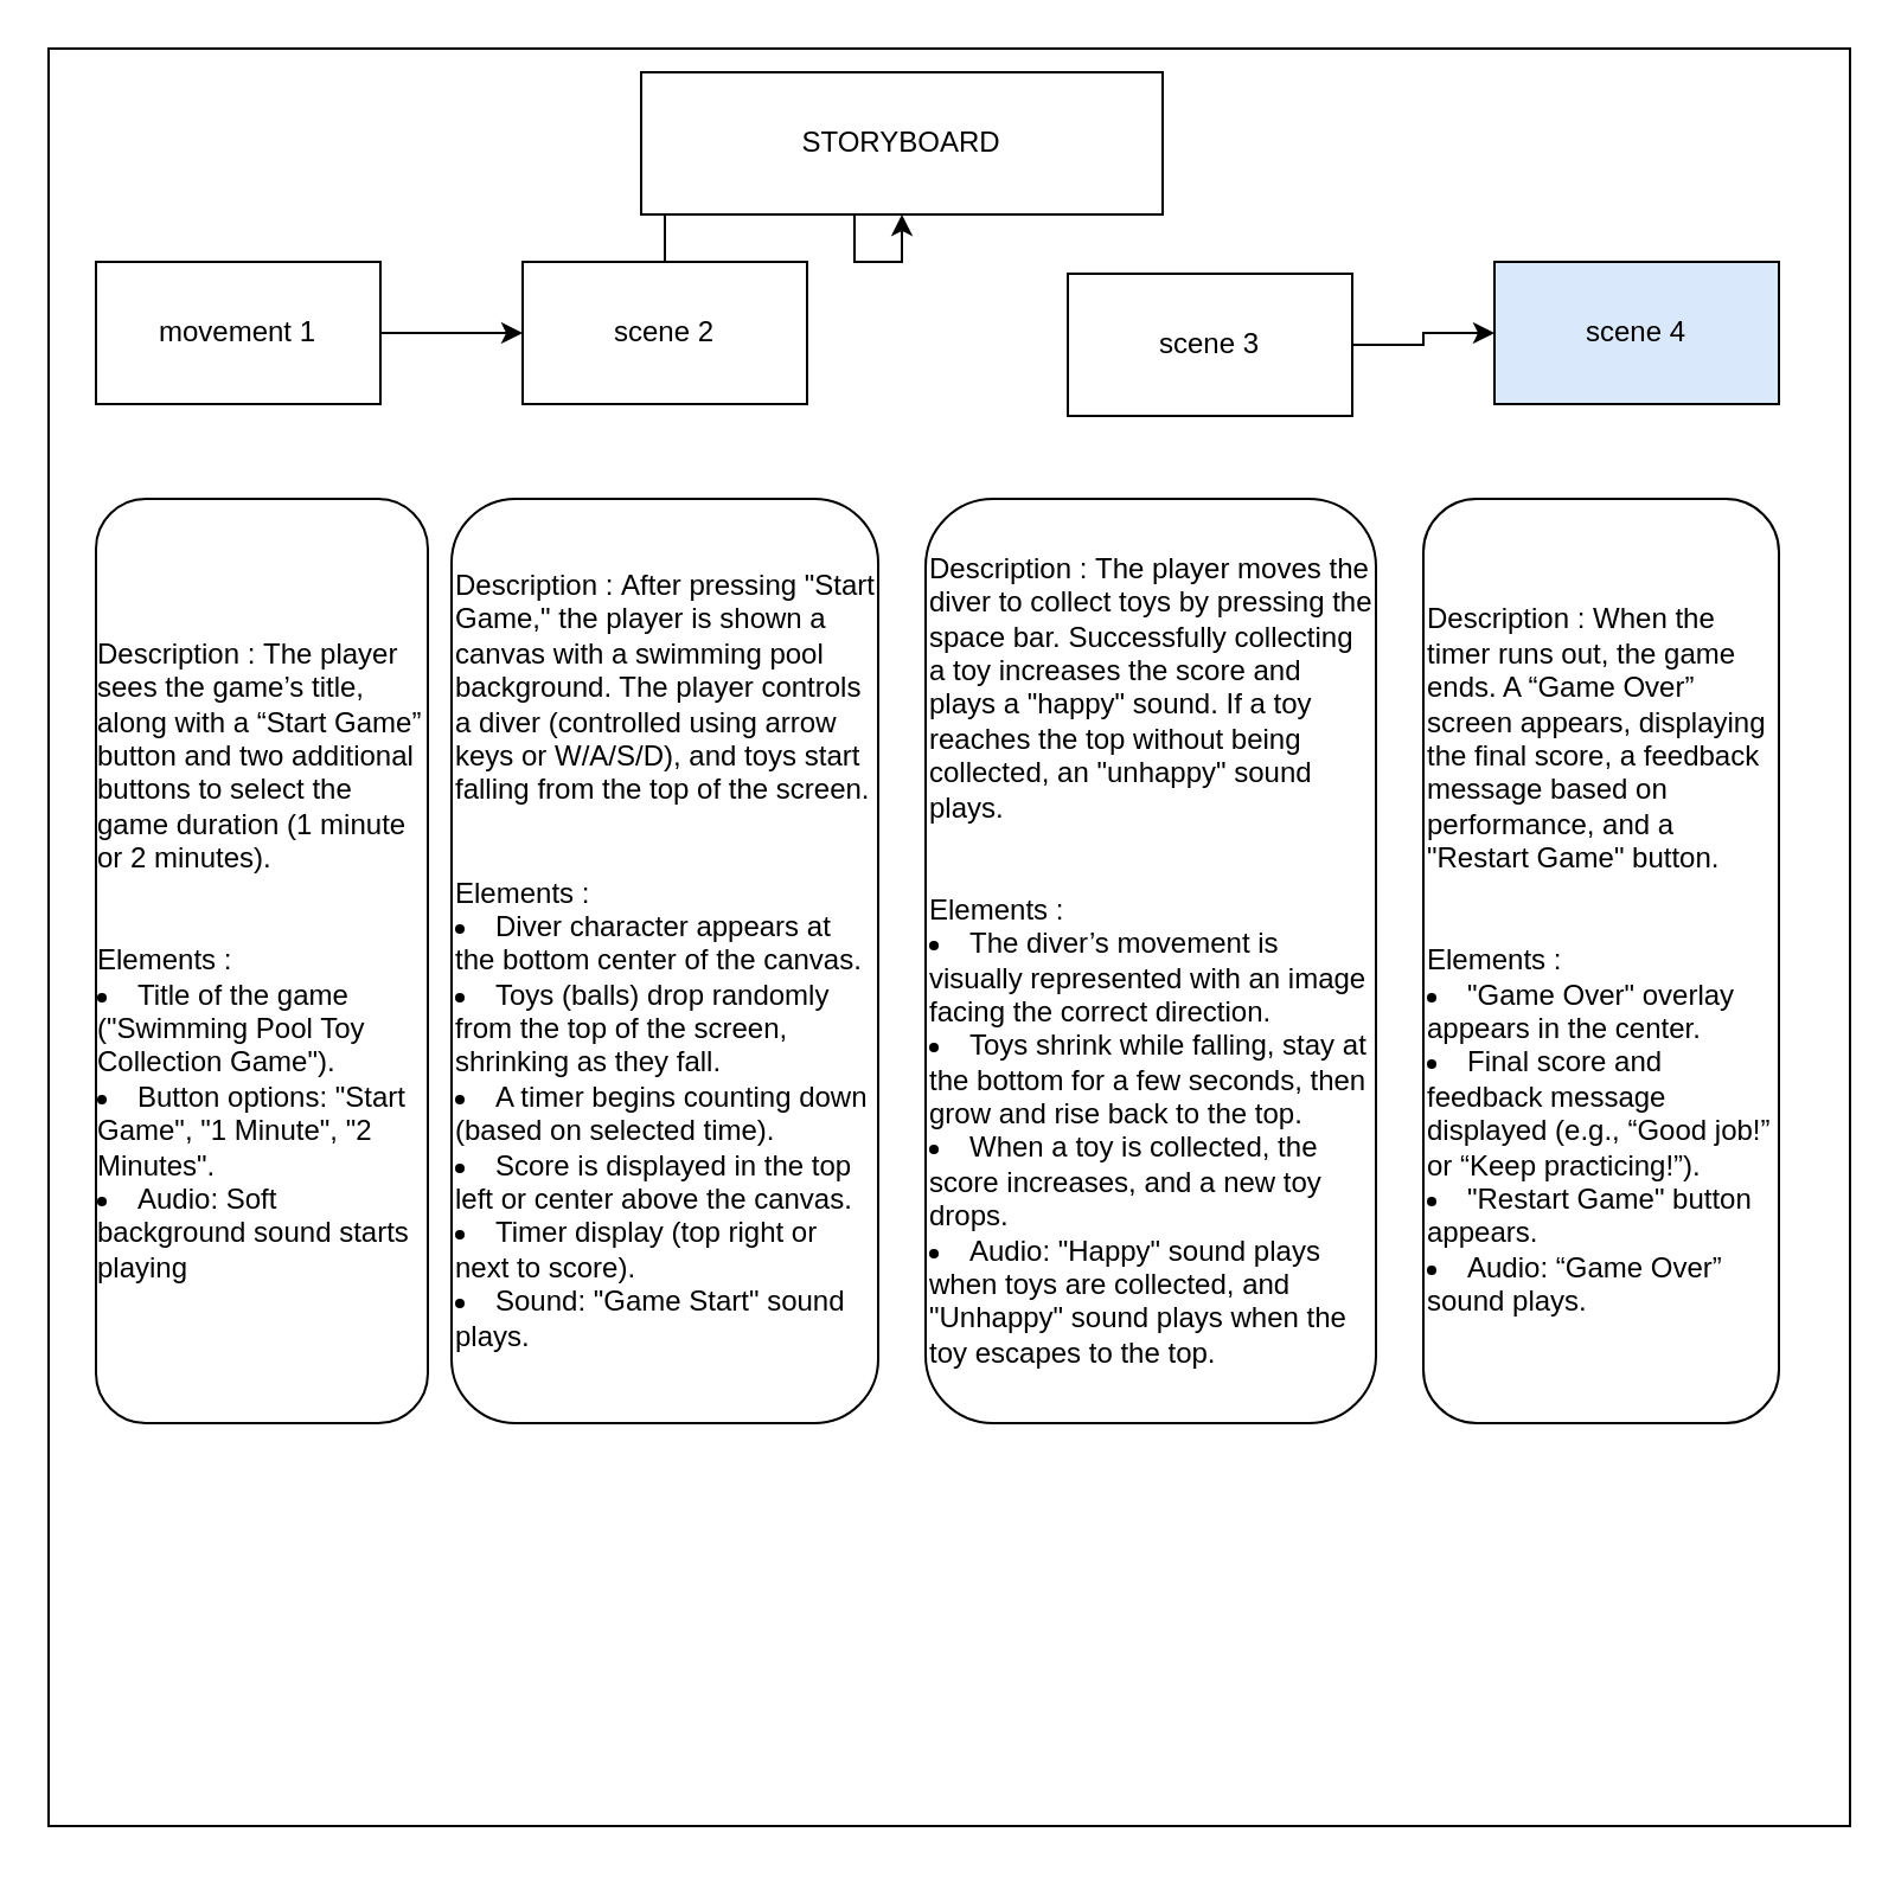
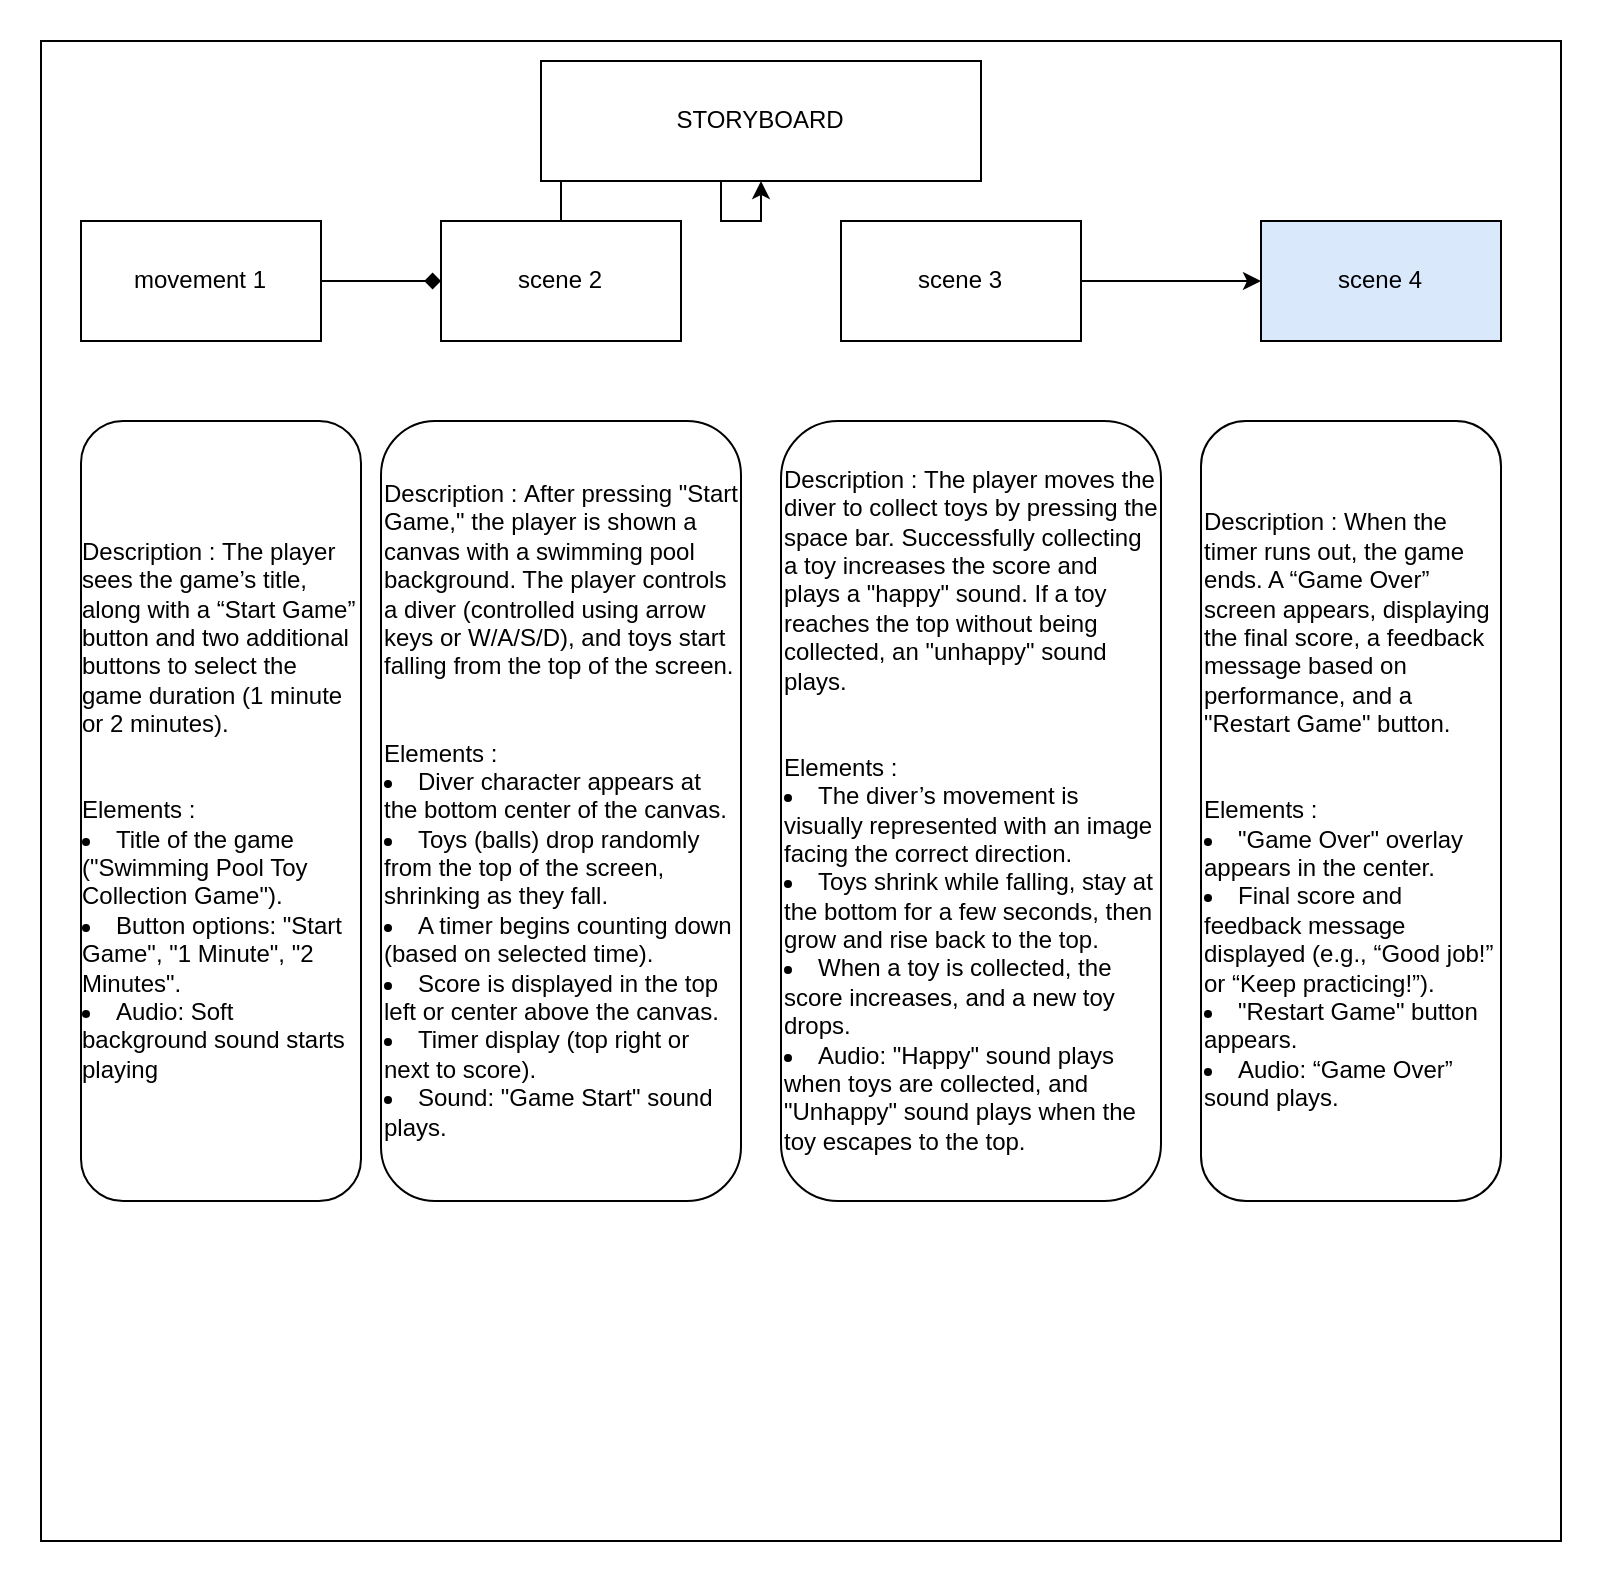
  <mxCell id="0" />
  <mxCell id="1" parent="0" />
  <mxCell id="2" value="" style="rounded=0;whiteSpace=wrap;html=1;" vertex="1" parent="1"><mxGeometry x="20" y="20" width="760" height="750" as="geometry" /></mxCell>
- <mxCell id="3" value="" style="edgeStyle=orthogonalEdgeStyle;rounded=0;orthogonalLoop=1;jettySize=auto;html=1;" edge="1" parent="1" source="4" target="6"><mxGeometry relative="1" as="geometry" /></mxCell>
+ <mxCell id="3" value="" style="edgeStyle=orthogonalEdgeStyle;rounded=0;orthogonalLoop=1;jettySize=auto;html=1;endArrow=diamond;" edge="1" parent="1" source="4" target="6"><mxGeometry relative="1" as="geometry" /></mxCell>
  <mxCell id="4" value="movement 1" style="rounded=0;whiteSpace=wrap;html=1;" vertex="1" parent="1"><mxGeometry x="40" y="110" width="120" height="60" as="geometry" /></mxCell>
  <mxCell id="5" value="" style="edgeStyle=orthogonalEdgeStyle;rounded=0;orthogonalLoop=1;jettySize=auto;html=1;" edge="1" parent="1" source="6" target="14"><mxGeometry relative="1" as="geometry" /></mxCell>
  <mxCell id="6" value="scene 2" style="rounded=0;whiteSpace=wrap;html=1;" vertex="1" parent="1"><mxGeometry x="220" y="110" width="120" height="60" as="geometry" /></mxCell>
  <mxCell id="7" value="" style="edgeStyle=orthogonalEdgeStyle;rounded=0;orthogonalLoop=1;jettySize=auto;html=1;" edge="1" parent="1" source="8" target="9"><mxGeometry relative="1" as="geometry" /></mxCell>
- <mxCell id="8" value="scene 3" style="rounded=0;whiteSpace=wrap;html=1;" vertex="1" parent="1"><mxGeometry x="450" y="115" width="120" height="60" as="geometry" /></mxCell>
+ <mxCell id="8" value="scene 3" style="rounded=0;whiteSpace=wrap;html=1;" vertex="1" parent="1"><mxGeometry x="420" y="110" width="120" height="60" as="geometry" /></mxCell>
  <mxCell id="9" value="scene 4" style="rounded=0;whiteSpace=wrap;html=1;fillColor=#dae8fc;" vertex="1" parent="1"><mxGeometry x="630" y="110" width="120" height="60" as="geometry" /></mxCell>
  <mxCell id="10" value="Description :&amp;nbsp;After pressing &quot;Start Game,&quot; the player is shown a canvas with a swimming pool background. The player controls a diver (controlled using arrow keys or W/A/S/D), and toys start falling from the top of the screen.&lt;div&gt;&lt;br&gt;&lt;/div&gt;&lt;div&gt;&lt;br&gt;&lt;/div&gt;&lt;div&gt;Elements :&amp;nbsp;&lt;/div&gt;&lt;li&gt;Diver character appears at the bottom center of the canvas.&lt;/li&gt;&lt;li&gt;Toys (balls) drop randomly from the top of the screen, shrinking as they fall.&lt;/li&gt;&lt;li&gt;A timer begins counting down (based on selected time).&lt;/li&gt;&lt;li&gt;Score is displayed in the top left or center above the canvas.&lt;/li&gt;&lt;li&gt;Timer display (top right or next to score).&lt;/li&gt;&lt;li&gt;Sound: &quot;Game Start&quot; sound plays.&lt;/li&gt;" style="rounded=1;whiteSpace=wrap;html=1;align=left;" vertex="1" parent="1"><mxGeometry x="190" y="210" width="180" height="390" as="geometry" /></mxCell>
  <mxCell id="11" value="Description :&amp;nbsp;The player moves the diver to collect toys by pressing the space bar. Successfully collecting a toy increases the score and plays a &quot;happy&quot; sound. If a toy reaches the top without being collected, an &quot;unhappy&quot; sound plays.&lt;div&gt;&lt;br&gt;&lt;/div&gt;&lt;div&gt;&lt;br&gt;&lt;/div&gt;&lt;div&gt;Elements :&amp;nbsp;&lt;/div&gt;&lt;li&gt;The diver’s movement is visually represented with an image facing the correct direction.&lt;/li&gt;&lt;li&gt;Toys shrink while falling, stay at the bottom for a few seconds, then grow and rise back to the top.&lt;/li&gt;&lt;li&gt;When a toy is collected, the score increases, and a new toy drops.&lt;/li&gt;&lt;li&gt;Audio: &quot;Happy&quot; sound plays when toys are collected, and &quot;Unhappy&quot; sound plays when the toy escapes to the top.&lt;/li&gt;" style="rounded=1;whiteSpace=wrap;html=1;align=left;" vertex="1" parent="1"><mxGeometry x="390" y="210" width="190" height="390" as="geometry" /></mxCell>
  <mxCell id="12" value="Description :&amp;nbsp;When the timer runs out, the game ends. A “Game Over” screen appears, displaying the final score, a feedback message based on performance, and a &quot;Restart Game&quot; button.&amp;nbsp;&amp;nbsp;&lt;div&gt;&lt;br&gt;&lt;/div&gt;&lt;div&gt;&lt;br&gt;&lt;/div&gt;&lt;div&gt;Elements :&amp;nbsp;&lt;/div&gt;&lt;li&gt;&quot;Game Over&quot; overlay appears in the center.&lt;/li&gt;&lt;li&gt;Final score and feedback message displayed (e.g., “Good job!” or “Keep practicing!”).&lt;/li&gt;&lt;li&gt;&quot;Restart Game&quot; button appears.&lt;/li&gt;&lt;li&gt;Audio: “Game Over” sound plays.&lt;/li&gt;" style="rounded=1;whiteSpace=wrap;html=1;align=left;" vertex="1" parent="1"><mxGeometry x="600" y="210" width="150" height="390" as="geometry" /></mxCell>
  <mxCell id="13" value="&lt;div style=&quot;text-align: left;&quot;&gt;&lt;span style=&quot;background-color: initial;&quot;&gt;Description :&amp;nbsp;The player sees the game’s title, along with a “Start Game” button and two additional buttons to select the game duration (1 minute or 2 minutes).&amp;nbsp;&lt;/span&gt;&lt;/div&gt;&lt;div style=&quot;text-align: left;&quot;&gt;&lt;br&gt;&lt;/div&gt;&lt;div&gt;&lt;br&gt;&lt;/div&gt;&lt;div style=&quot;text-align: left;&quot;&gt;Elements :&amp;nbsp;&lt;/div&gt;&lt;li style=&quot;text-align: left;&quot;&gt;Title of the game (&quot;Swimming Pool Toy Collection Game&quot;).&lt;/li&gt;&lt;li style=&quot;text-align: left;&quot;&gt;Button options: &quot;Start Game&quot;, &quot;1 Minute&quot;, &quot;2 Minutes&quot;.&lt;/li&gt;&lt;li style=&quot;text-align: left;&quot;&gt;Audio: Soft background sound starts playing&amp;nbsp;&lt;/li&gt;" style="rounded=1;whiteSpace=wrap;html=1;" vertex="1" parent="1"><mxGeometry x="40" y="210" width="140" height="390" as="geometry" /></mxCell>
  <mxCell id="14" value="STORYBOARD" style="rounded=0;whiteSpace=wrap;html=1;" vertex="1" parent="1"><mxGeometry x="270" y="30" width="220" height="60" as="geometry" /></mxCell>
